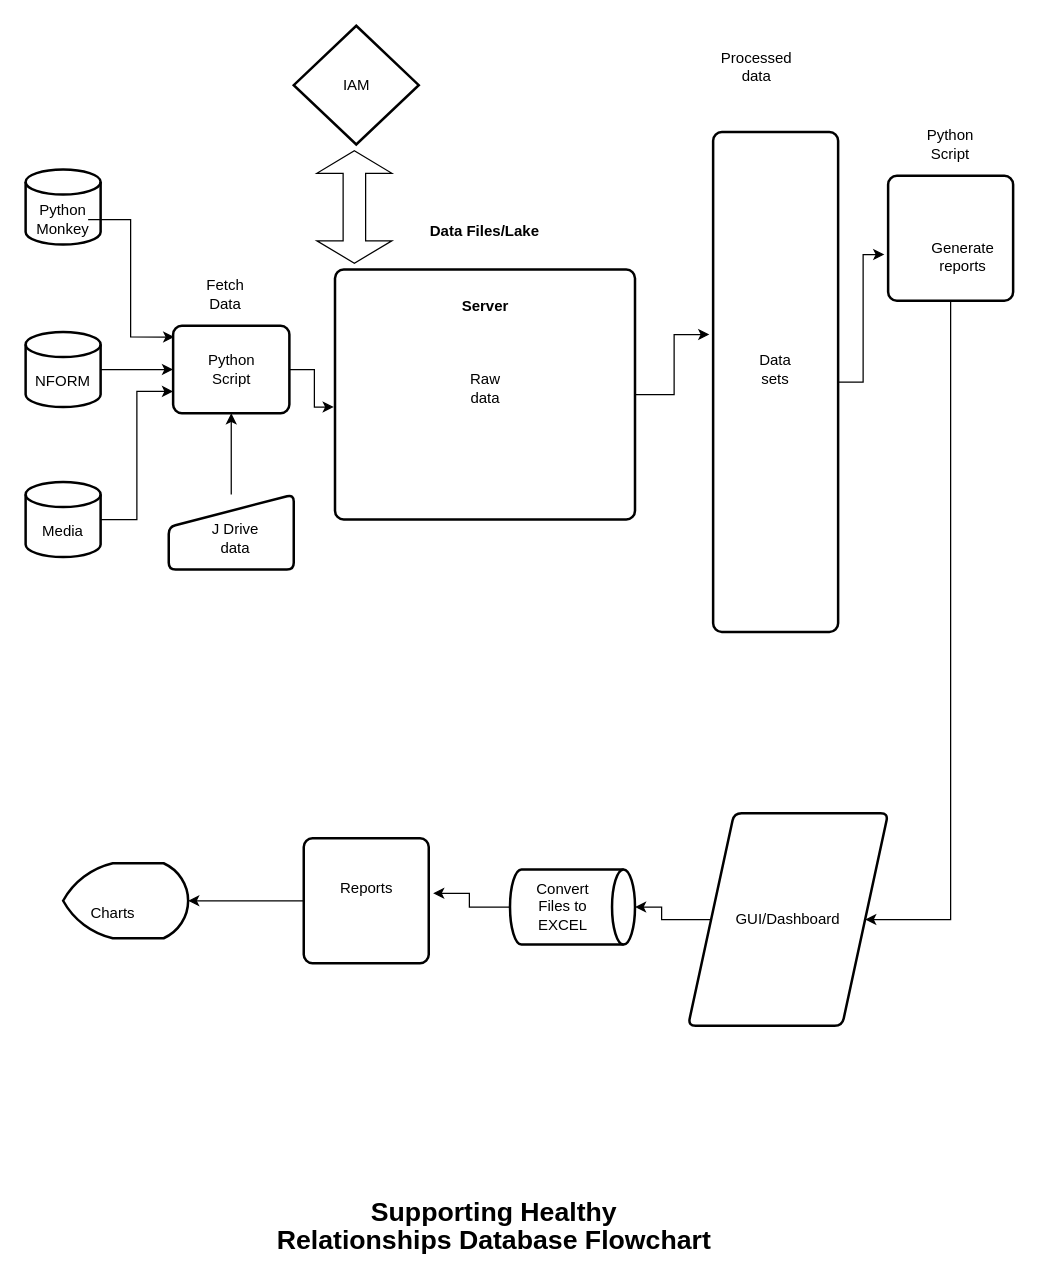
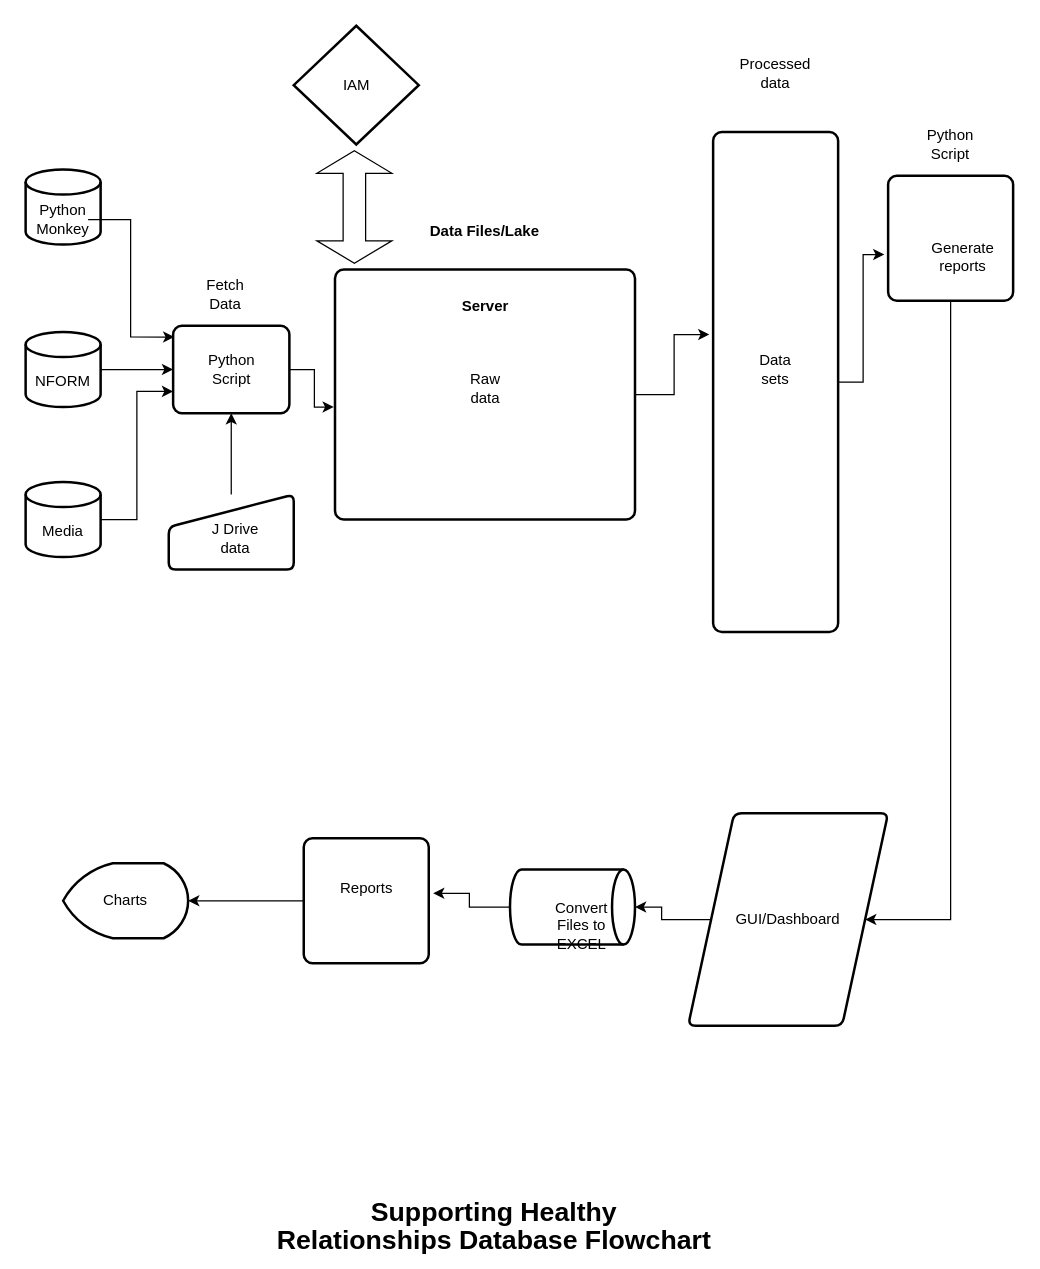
  <mxCell id="0" />
  <mxCell id="1" parent="0" />
  <mxCell id="2" value="" style="strokeWidth=2;html=1;shape=mxgraph.flowchart.database;whiteSpace=wrap;" vertex="1" parent="1"><mxGeometry x="20" y="135" width="60" height="60" as="geometry" /></mxCell>
  <mxCell id="3" style="edgeStyle=orthogonalEdgeStyle;rounded=0;orthogonalLoop=1;jettySize=auto;html=1;exitX=1;exitY=0.5;exitDx=0;exitDy=0;exitPerimeter=0;entryX=0;entryY=0.5;entryDx=0;entryDy=0;" edge="1" parent="1" source="4" target="15"><mxGeometry relative="1" as="geometry"><mxPoint x="160" y="275" as="targetPoint" /></mxGeometry></mxCell>
  <mxCell id="4" value="" style="strokeWidth=2;html=1;shape=mxgraph.flowchart.database;whiteSpace=wrap;" vertex="1" parent="1"><mxGeometry x="20" y="265" width="60" height="60" as="geometry" /></mxCell>
  <mxCell id="5" style="edgeStyle=orthogonalEdgeStyle;rounded=0;orthogonalLoop=1;jettySize=auto;html=1;exitX=1;exitY=0.5;exitDx=0;exitDy=0;exitPerimeter=0;entryX=0;entryY=0.75;entryDx=0;entryDy=0;" edge="1" parent="1" source="6" target="15"><mxGeometry relative="1" as="geometry" /></mxCell>
  <mxCell id="6" value="" style="strokeWidth=2;html=1;shape=mxgraph.flowchart.database;whiteSpace=wrap;" vertex="1" parent="1"><mxGeometry x="20" y="385" width="60" height="60" as="geometry" /></mxCell>
  <mxCell id="7" style="edgeStyle=orthogonalEdgeStyle;rounded=0;orthogonalLoop=1;jettySize=auto;html=1;entryX=-0.03;entryY=0.405;entryDx=0;entryDy=0;entryPerimeter=0;" edge="1" parent="1" source="8" target="18"><mxGeometry relative="1" as="geometry" /></mxCell>
  <mxCell id="8" value="" style="rounded=1;whiteSpace=wrap;html=1;absoluteArcSize=1;arcSize=14;strokeWidth=2;" vertex="1" parent="1"><mxGeometry x="267.5" y="215" width="240" height="200" as="geometry" /></mxCell>
  <mxCell id="9" value="Text" style="text;html=1;strokeColor=none;fillColor=none;align=center;verticalAlign=middle;whiteSpace=wrap;rounded=0;" vertex="1" parent="1"><mxGeometry x="180" y="255" width="40" height="20" as="geometry" /></mxCell>
  <mxCell id="10" style="edgeStyle=orthogonalEdgeStyle;rounded=0;orthogonalLoop=1;jettySize=auto;html=1;entryX=0.01;entryY=0.129;entryDx=0;entryDy=0;entryPerimeter=0;" edge="1" parent="1" source="11" target="15"><mxGeometry relative="1" as="geometry" /></mxCell>
  <mxCell id="11" value="Python&lt;br&gt;Monkey" style="text;html=1;strokeColor=none;fillColor=none;align=center;verticalAlign=middle;whiteSpace=wrap;rounded=0;" vertex="1" parent="1"><mxGeometry x="30" y="165" width="40" height="20" as="geometry" /></mxCell>
  <mxCell id="12" value="NFORM" style="text;html=1;strokeColor=none;fillColor=none;align=center;verticalAlign=middle;whiteSpace=wrap;rounded=0;" vertex="1" parent="1"><mxGeometry x="30" y="295" width="40" height="20" as="geometry" /></mxCell>
  <mxCell id="13" value="Media" style="text;html=1;strokeColor=none;fillColor=none;align=center;verticalAlign=middle;whiteSpace=wrap;rounded=0;" vertex="1" parent="1"><mxGeometry x="30" y="415" width="40" height="20" as="geometry" /></mxCell>
  <mxCell id="14" style="edgeStyle=orthogonalEdgeStyle;rounded=0;orthogonalLoop=1;jettySize=auto;html=1;entryX=-0.004;entryY=0.55;entryDx=0;entryDy=0;entryPerimeter=0;" edge="1" parent="1" source="15" target="8"><mxGeometry relative="1" as="geometry" /></mxCell>
  <mxCell id="15" value="" style="rounded=1;whiteSpace=wrap;html=1;absoluteArcSize=1;arcSize=14;strokeWidth=2;" vertex="1" parent="1"><mxGeometry x="138" y="260" width="93" height="70" as="geometry" /></mxCell>
  <mxCell id="16" value="Python &lt;br&gt;Script" style="text;html=1;strokeColor=none;fillColor=none;align=center;verticalAlign=middle;whiteSpace=wrap;rounded=0;" vertex="1" parent="1"><mxGeometry x="164.5" y="285" width="40" height="20" as="geometry" /></mxCell>
  <mxCell id="17" style="edgeStyle=orthogonalEdgeStyle;rounded=0;orthogonalLoop=1;jettySize=auto;html=1;exitX=1;exitY=0.5;exitDx=0;exitDy=0;entryX=-0.03;entryY=0.63;entryDx=0;entryDy=0;entryPerimeter=0;" edge="1" parent="1" source="18" target="28"><mxGeometry relative="1" as="geometry"><mxPoint x="719" y="292" as="targetPoint" /></mxGeometry></mxCell>
  <mxCell id="18" value="" style="rounded=1;whiteSpace=wrap;html=1;absoluteArcSize=1;arcSize=14;strokeWidth=2;" vertex="1" parent="1"><mxGeometry x="570" y="105" width="100" height="400" as="geometry" /></mxCell>
  <mxCell id="19" value="&lt;b&gt;Server&lt;/b&gt;" style="text;html=1;strokeColor=none;fillColor=none;align=center;verticalAlign=middle;whiteSpace=wrap;rounded=0;" vertex="1" parent="1"><mxGeometry x="367.5" y="235" width="40" height="20" as="geometry" /></mxCell>
  <mxCell id="20" value="Data sets" style="text;html=1;strokeColor=none;fillColor=none;align=center;verticalAlign=middle;whiteSpace=wrap;rounded=0;" vertex="1" parent="1"><mxGeometry x="600" y="285" width="40" height="20" as="geometry" /></mxCell>
  <mxCell id="21" value="Data Files/Lake" style="text;html=1;strokeColor=none;fillColor=none;align=center;verticalAlign=middle;whiteSpace=wrap;rounded=0;fontStyle=1" vertex="1" parent="1"><mxGeometry x="330" y="175" width="115" height="20" as="geometry" /></mxCell>
  <mxCell id="22" value="Fetch Data" style="text;html=1;strokeColor=none;fillColor=none;align=center;verticalAlign=middle;whiteSpace=wrap;rounded=0;" vertex="1" parent="1"><mxGeometry x="160" y="225" width="40" height="20" as="geometry" /></mxCell>
  <mxCell id="23" value="Text" style="text;html=1;strokeColor=none;fillColor=none;align=center;verticalAlign=middle;whiteSpace=wrap;rounded=0;" vertex="1" parent="1"><mxGeometry x="270" y="710" width="40" height="20" as="geometry" /></mxCell>
  <mxCell id="24" style="edgeStyle=orthogonalEdgeStyle;rounded=0;orthogonalLoop=1;jettySize=auto;html=1;exitX=0;exitY=0.5;exitDx=0;exitDy=0;" edge="1" parent="1" source="25" target="39"><mxGeometry relative="1" as="geometry" /></mxCell>
  <mxCell id="25" value="" style="verticalLabelPosition=bottom;verticalAlign=top;html=1;strokeWidth=2;shape=parallelogram;perimeter=parallelogramPerimeter;whiteSpace=wrap;rounded=1;arcSize=12;size=0.23;" vertex="1" parent="1"><mxGeometry x="550" y="650" width="160" height="170" as="geometry" /></mxCell>
  <mxCell id="26" value="GUI/Dashboard" style="text;html=1;strokeColor=none;fillColor=none;align=center;verticalAlign=middle;whiteSpace=wrap;rounded=0;" vertex="1" parent="1"><mxGeometry x="610" y="725" width="40" height="20" as="geometry" /></mxCell>
  <mxCell id="27" style="edgeStyle=orthogonalEdgeStyle;rounded=0;orthogonalLoop=1;jettySize=auto;html=1;entryX=1;entryY=0.5;entryDx=0;entryDy=0;" edge="1" parent="1" source="28" target="25"><mxGeometry relative="1" as="geometry"><mxPoint x="750" y="580" as="targetPoint" /><Array as="points"><mxPoint x="760" y="735" /></Array></mxGeometry></mxCell>
  <mxCell id="28" value="" style="rounded=1;whiteSpace=wrap;html=1;absoluteArcSize=1;arcSize=14;strokeWidth=2;" vertex="1" parent="1"><mxGeometry x="710" y="140" width="100" height="100" as="geometry" /></mxCell>
  <mxCell id="29" value="Python Script" style="text;html=1;strokeColor=none;fillColor=none;align=center;verticalAlign=middle;whiteSpace=wrap;rounded=0;" vertex="1" parent="1"><mxGeometry x="740" y="105" width="40" height="20" as="geometry" /></mxCell>
  <mxCell id="30" value="Generate reports" style="text;html=1;strokeColor=none;fillColor=none;align=center;verticalAlign=middle;whiteSpace=wrap;rounded=0;" vertex="1" parent="1"><mxGeometry x="750" y="195" width="40" height="20" as="geometry" /></mxCell>
  <mxCell id="31" style="edgeStyle=orthogonalEdgeStyle;rounded=0;orthogonalLoop=1;jettySize=auto;html=1;entryX=1;entryY=0.5;entryDx=0;entryDy=0;entryPerimeter=0;" edge="1" parent="1" source="32" target="41"><mxGeometry relative="1" as="geometry" /></mxCell>
  <mxCell id="32" value="" style="rounded=1;whiteSpace=wrap;html=1;absoluteArcSize=1;arcSize=14;strokeWidth=2;" vertex="1" parent="1"><mxGeometry x="242.5" y="670" width="100" height="100" as="geometry" /></mxCell>
  <mxCell id="33" value="Reports" style="text;html=1;strokeColor=none;fillColor=none;align=center;verticalAlign=middle;whiteSpace=wrap;rounded=0;" vertex="1" parent="1"><mxGeometry x="272.5" y="700" width="40" height="20" as="geometry" /></mxCell>
  <mxCell id="34" style="edgeStyle=orthogonalEdgeStyle;rounded=0;orthogonalLoop=1;jettySize=auto;html=1;entryX=0.5;entryY=1;entryDx=0;entryDy=0;" edge="1" parent="1" source="35" target="15"><mxGeometry relative="1" as="geometry" /></mxCell>
  <mxCell id="35" value="" style="verticalLabelPosition=bottom;verticalAlign=top;html=1;strokeWidth=2;shape=manualInput;whiteSpace=wrap;rounded=1;size=26;arcSize=11;" vertex="1" parent="1"><mxGeometry x="134.5" y="395" width="100" height="60" as="geometry" /></mxCell>
  <mxCell id="36" value="J Drive data" style="text;html=1;strokeColor=none;fillColor=none;align=center;verticalAlign=middle;whiteSpace=wrap;rounded=0;" vertex="1" parent="1"><mxGeometry x="165" y="415" width="46" height="30" as="geometry" /></mxCell>
  <mxCell id="37" style="edgeStyle=orthogonalEdgeStyle;rounded=0;orthogonalLoop=1;jettySize=auto;html=1;exitX=0.5;exitY=1;exitDx=0;exitDy=0;" edge="1" parent="1" source="36" target="36"><mxGeometry relative="1" as="geometry" /></mxCell>
  <mxCell id="38" style="edgeStyle=orthogonalEdgeStyle;rounded=0;orthogonalLoop=1;jettySize=auto;html=1;entryX=1.035;entryY=0.44;entryDx=0;entryDy=0;entryPerimeter=0;" edge="1" parent="1" source="39" target="32"><mxGeometry relative="1" as="geometry" /></mxCell>
  <mxCell id="39" value="" style="strokeWidth=2;html=1;shape=mxgraph.flowchart.direct_data;whiteSpace=wrap;" vertex="1" parent="1"><mxGeometry x="407.5" y="695" width="100" height="60" as="geometry" /></mxCell>
- <mxCell id="40" value="Convert Files to EXCEL" style="text;html=1;strokeColor=none;fillColor=none;align=center;verticalAlign=middle;whiteSpace=wrap;rounded=0;" vertex="1" parent="1"><mxGeometry x="430" y="715" width="40" height="20" as="geometry" /></mxCell>
+ <mxCell id="40" value="Convert Files to EXCEL" style="text;html=1;strokeColor=none;fillColor=none;align=center;verticalAlign=middle;whiteSpace=wrap;rounded=0;" vertex="1" parent="1"><mxGeometry x="445" y="730" width="40" height="20" as="geometry" /></mxCell>
  <mxCell id="41" value="" style="strokeWidth=2;html=1;shape=mxgraph.flowchart.display;whiteSpace=wrap;" vertex="1" parent="1"><mxGeometry x="50" y="690" width="100" height="60" as="geometry" /></mxCell>
- <mxCell id="42" value="Charts" style="text;html=1;strokeColor=none;fillColor=none;align=center;verticalAlign=middle;whiteSpace=wrap;rounded=0;" vertex="1" parent="1"><mxGeometry x="70" y="720" width="40" height="20" as="geometry" /></mxCell>
+ <mxCell id="42" value="Charts" style="text;html=1;strokeColor=none;fillColor=none;align=center;verticalAlign=middle;whiteSpace=wrap;rounded=0;" vertex="1" parent="1"><mxGeometry x="80" y="710" width="40" height="20" as="geometry" /></mxCell>
  <mxCell id="43" value="" style="shape=doubleArrow;direction=south;whiteSpace=wrap;html=1;" vertex="1" parent="1"><mxGeometry x="253" y="120" width="60" height="90" as="geometry" /></mxCell>
  <mxCell id="44" value="" style="strokeWidth=2;html=1;shape=mxgraph.flowchart.decision;whiteSpace=wrap;" vertex="1" parent="1"><mxGeometry x="234.5" y="20" width="100" height="95" as="geometry" /></mxCell>
  <mxCell id="45" value="IAM" style="text;html=1;strokeColor=none;fillColor=none;align=center;verticalAlign=middle;whiteSpace=wrap;rounded=0;" vertex="1" parent="1"><mxGeometry x="264.5" y="57.5" width="40" height="20" as="geometry" /></mxCell>
  <mxCell id="46" value="&lt;p align=&quot;center&quot; style=&quot;margin-bottom: 8pt ; line-height: 105%&quot;&gt;&lt;b&gt;&lt;span style=&quot;font-size: 16pt ; line-height: 105%&quot;&gt;Supporting Healthy&lt;br&gt;Relationships Database Flowchart&lt;/span&gt;&lt;/b&gt;&lt;/p&gt;" style="text;html=1;strokeColor=none;fillColor=none;align=center;verticalAlign=middle;whiteSpace=wrap;rounded=0;" vertex="1" parent="1"><mxGeometry x="30" y="970" width="730" height="20" as="geometry" /></mxCell>
- <mxCell id="47" value="Processed data" style="text;html=1;strokeColor=none;fillColor=none;align=center;verticalAlign=middle;whiteSpace=wrap;rounded=0;" vertex="1" parent="1"><mxGeometry x="585" y="42.5" width="40" height="20" as="geometry" /></mxCell>
+ <mxCell id="47" value="Processed data" style="text;html=1;strokeColor=none;fillColor=none;align=center;verticalAlign=middle;whiteSpace=wrap;rounded=0;" vertex="1" parent="1"><mxGeometry x="600" y="47.5" width="40" height="20" as="geometry" /></mxCell>
  <mxCell id="48" value="Raw data" style="text;html=1;strokeColor=none;fillColor=none;align=center;verticalAlign=middle;whiteSpace=wrap;rounded=0;" vertex="1" parent="1"><mxGeometry x="367.5" y="300" width="40" height="20" as="geometry" /></mxCell>
